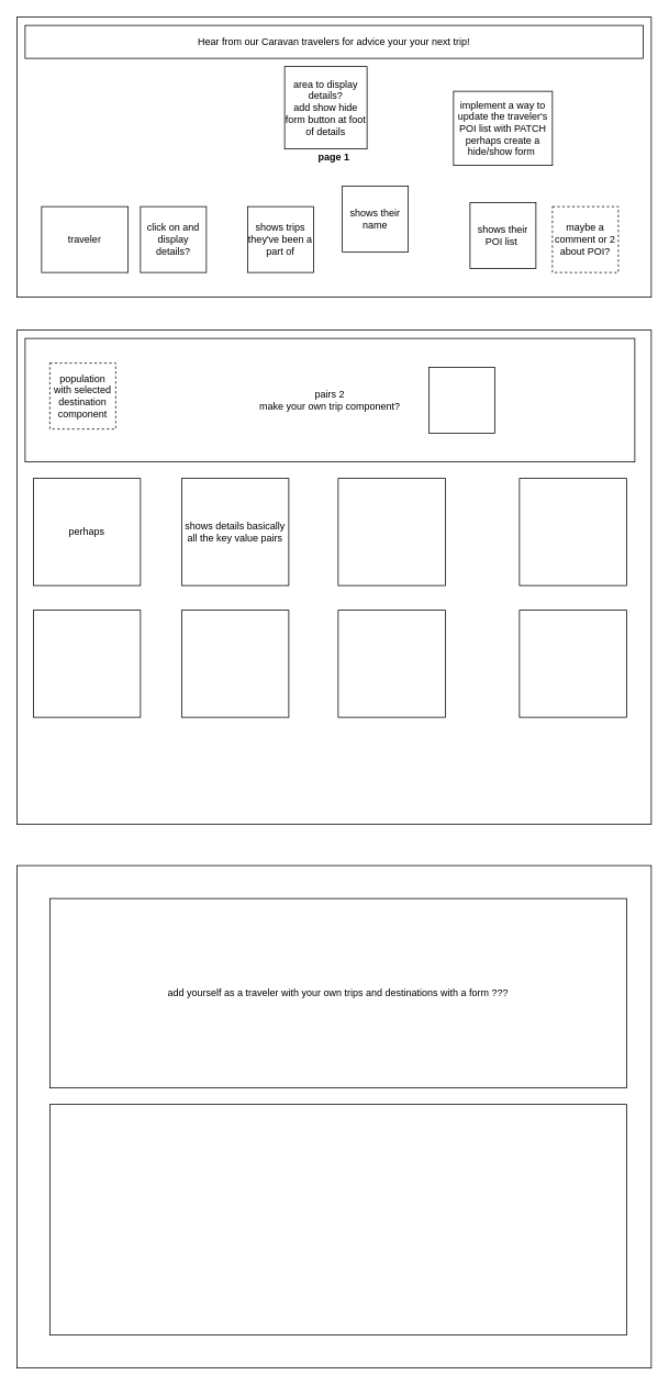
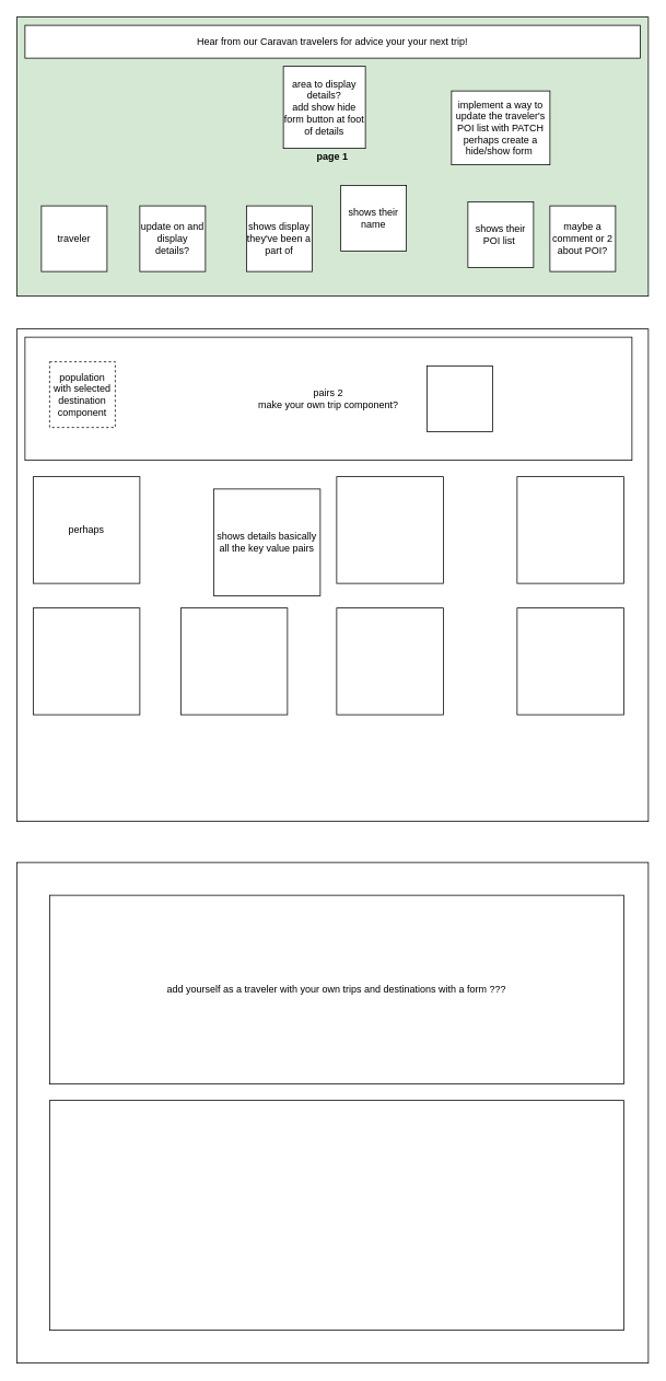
  <mxCell id="0" />
  <mxCell id="1" parent="0" />
- <mxCell id="2" value="page 1" style="rounded=0;whiteSpace=wrap;html=1;fontStyle=1" vertex="1" parent="1"><mxGeometry x="20" y="20" width="770" height="340" as="geometry" /></mxCell>
+ <mxCell id="2" value="page 1" style="rounded=0;whiteSpace=wrap;html=1;fontStyle=1;fillColor=#d5e8d4;" vertex="1" parent="1"><mxGeometry x="20" y="20" width="770" height="340" as="geometry" /></mxCell>
  <mxCell id="3" value="" style="rounded=0;whiteSpace=wrap;html=1;" vertex="1" parent="1"><mxGeometry x="20" y="400" width="770" height="600" as="geometry" /></mxCell>
- <mxCell id="4" value="traveler" style="whiteSpace=wrap;html=1;aspect=fixed;" vertex="1" parent="1"><mxGeometry x="50" y="250" width="105" height="80" as="geometry" /></mxCell>
- <mxCell id="5" value="click on and display details?" style="whiteSpace=wrap;html=1;aspect=fixed;" vertex="1" parent="1"><mxGeometry x="170" y="250" width="80" height="80" as="geometry" /></mxCell>
- <mxCell id="6" value="maybe a comment or 2 about POI?" style="whiteSpace=wrap;html=1;aspect=fixed;dashed=1;" vertex="1" parent="1"><mxGeometry x="670" y="250" width="80" height="80" as="geometry" /></mxCell>
+ <mxCell id="4" value="traveler" style="whiteSpace=wrap;html=1;aspect=fixed;" vertex="1" parent="1"><mxGeometry x="50" y="250" width="80" height="80" as="geometry" /></mxCell>
+ <mxCell id="5" value="update on and display details?" style="whiteSpace=wrap;html=1;aspect=fixed;" vertex="1" parent="1"><mxGeometry x="170" y="250" width="80" height="80" as="geometry" /></mxCell>
+ <mxCell id="6" value="maybe a comment or 2 about POI?" style="whiteSpace=wrap;html=1;aspect=fixed;" vertex="1" parent="1"><mxGeometry x="670" y="250" width="80" height="80" as="geometry" /></mxCell>
  <mxCell id="7" value="shows their POI list&amp;nbsp;" style="whiteSpace=wrap;html=1;aspect=fixed;" vertex="1" parent="1"><mxGeometry x="570" y="245" width="80" height="80" as="geometry" /></mxCell>
  <mxCell id="8" value="shows their name" style="whiteSpace=wrap;html=1;aspect=fixed;" vertex="1" parent="1"><mxGeometry x="415" y="225" width="80" height="80" as="geometry" /></mxCell>
- <mxCell id="9" value="shows trips they've been a part of" style="whiteSpace=wrap;html=1;aspect=fixed;" vertex="1" parent="1"><mxGeometry x="300" y="250" width="80" height="80" as="geometry" /></mxCell>
+ <mxCell id="9" value="shows display they've been a part of" style="whiteSpace=wrap;html=1;aspect=fixed;" vertex="1" parent="1"><mxGeometry x="300" y="250" width="80" height="80" as="geometry" /></mxCell>
  <mxCell id="10" value="perhaps" style="whiteSpace=wrap;html=1;aspect=fixed;" vertex="1" parent="1"><mxGeometry x="40" y="580" width="130" height="130" as="geometry" /></mxCell>
- <mxCell id="11" value="shows details basically all the key value pairs" style="whiteSpace=wrap;html=1;aspect=fixed;" vertex="1" parent="1"><mxGeometry x="220" y="580" width="130" height="130" as="geometry" /></mxCell>
+ <mxCell id="11" value="shows details basically all the key value pairs" style="whiteSpace=wrap;html=1;aspect=fixed;" vertex="1" parent="1"><mxGeometry x="260" y="595" width="130" height="130" as="geometry" /></mxCell>
  <mxCell id="12" value="" style="whiteSpace=wrap;html=1;aspect=fixed;" vertex="1" parent="1"><mxGeometry x="410" y="580" width="130" height="130" as="geometry" /></mxCell>
  <mxCell id="13" value="" style="whiteSpace=wrap;html=1;aspect=fixed;" vertex="1" parent="1"><mxGeometry x="630" y="580" width="130" height="130" as="geometry" /></mxCell>
  <mxCell id="14" value="" style="whiteSpace=wrap;html=1;aspect=fixed;" vertex="1" parent="1"><mxGeometry x="40" y="740" width="130" height="130" as="geometry" /></mxCell>
  <mxCell id="15" value="" style="whiteSpace=wrap;html=1;aspect=fixed;" vertex="1" parent="1"><mxGeometry x="220" y="740" width="130" height="130" as="geometry" /></mxCell>
  <mxCell id="16" value="" style="whiteSpace=wrap;html=1;aspect=fixed;" vertex="1" parent="1"><mxGeometry x="410" y="740" width="130" height="130" as="geometry" /></mxCell>
  <mxCell id="17" value="" style="whiteSpace=wrap;html=1;aspect=fixed;" vertex="1" parent="1"><mxGeometry x="630" y="740" width="130" height="130" as="geometry" /></mxCell>
  <mxCell id="18" value="area to display details?&lt;br&gt;add show hide form button at foot of details" style="whiteSpace=wrap;html=1;aspect=fixed;" vertex="1" parent="1"><mxGeometry x="345" y="80" width="100" height="100" as="geometry" /></mxCell>
  <mxCell id="19" value="pairs 2&lt;br&gt;make your own trip component?" style="rounded=0;whiteSpace=wrap;html=1;" vertex="1" parent="1"><mxGeometry x="30" y="410" width="740" height="150" as="geometry" /></mxCell>
  <mxCell id="20" value="Hear from our Caravan travelers for advice your your next trip!" style="rounded=0;whiteSpace=wrap;html=1;" vertex="1" parent="1"><mxGeometry x="30" y="30" width="750" height="40" as="geometry" /></mxCell>
  <mxCell id="21" value="population with selected destination component" style="whiteSpace=wrap;html=1;aspect=fixed;dashed=1;" vertex="1" parent="1"><mxGeometry x="60" y="440" width="80" height="80" as="geometry" /></mxCell>
  <mxCell id="22" value="" style="rounded=0;whiteSpace=wrap;html=1;" vertex="1" parent="1"><mxGeometry x="20" y="1050" width="770" height="610" as="geometry" /></mxCell>
  <mxCell id="23" value="add yourself as a traveler with your own trips and destinations with a form ???" style="rounded=0;whiteSpace=wrap;html=1;" vertex="1" parent="1"><mxGeometry x="60" y="1090" width="700" height="230" as="geometry" /></mxCell>
  <mxCell id="24" value="" style="rounded=0;whiteSpace=wrap;html=1;" vertex="1" parent="1"><mxGeometry x="60" y="1340" width="700" height="280" as="geometry" /></mxCell>
  <mxCell id="25" value="" style="whiteSpace=wrap;html=1;aspect=fixed;" vertex="1" parent="1"><mxGeometry x="520" y="445" width="80" height="80" as="geometry" /></mxCell>
  <mxCell id="26" value="implement a way to update the traveler's POI list with PATCH&lt;br&gt;perhaps create a hide/show form&amp;nbsp;" style="rounded=0;whiteSpace=wrap;html=1;" vertex="1" parent="1"><mxGeometry x="550" y="110" width="120" height="90" as="geometry" /></mxCell>
